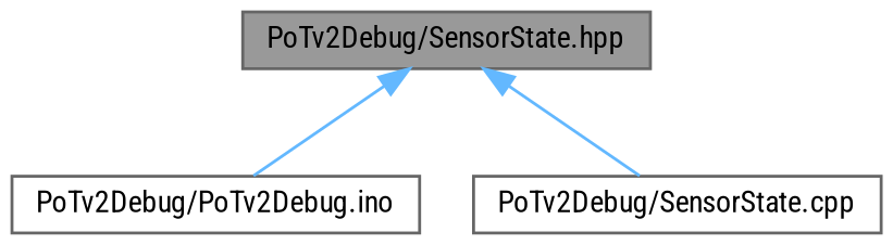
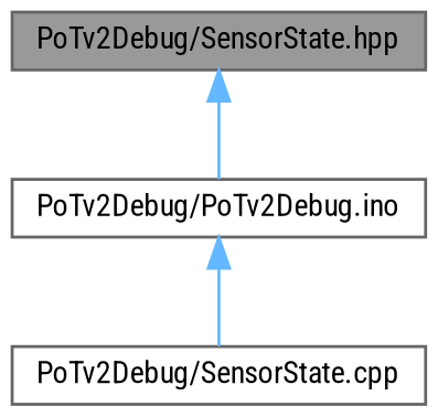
  digraph {
    fontname="Roboto Condensed"
    node [color=grey40 fillcolor=white fontname="Roboto Condensed" fontsize=10 shape=box style=filled]
    edge [color=steelblue1 dir=back fontname="Roboto Condensed" fontsize=10 labelfontname=Helvetica labelfontsize=10 style=solid]
    n1 [color=gray40 fillcolor=grey60 fontcolor=black height=0.2 label="PoTv2Debug/SensorState.hpp" width=0.4]
    n2 [height=0.2 label="PoTv2Debug/PoTv2Debug.ino" width=0.4]
    n3 [height=0.2 label="PoTv2Debug/SensorState.cpp" width=0.4]
    n1 -> n2
-   n1 -> n3
+   n2 -> n3
  }
